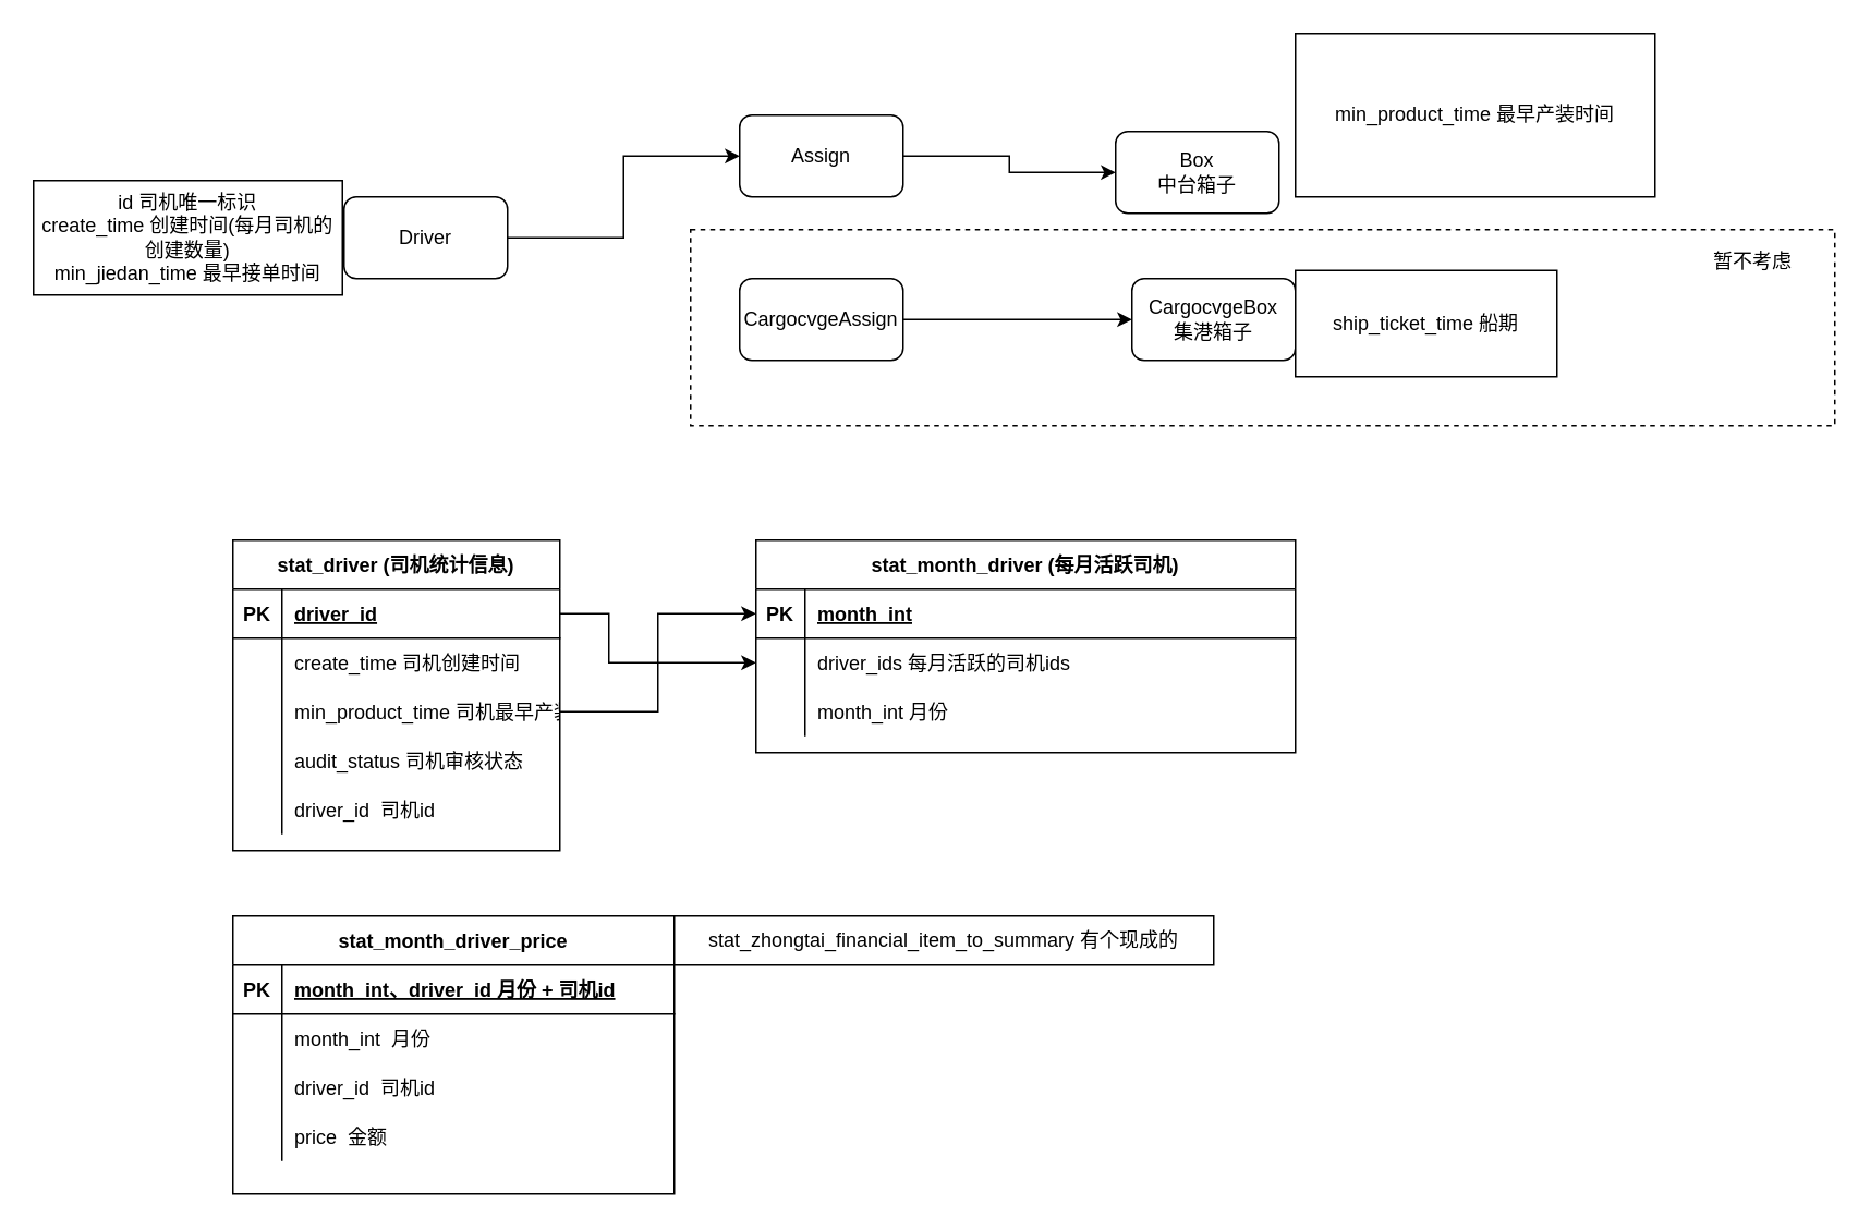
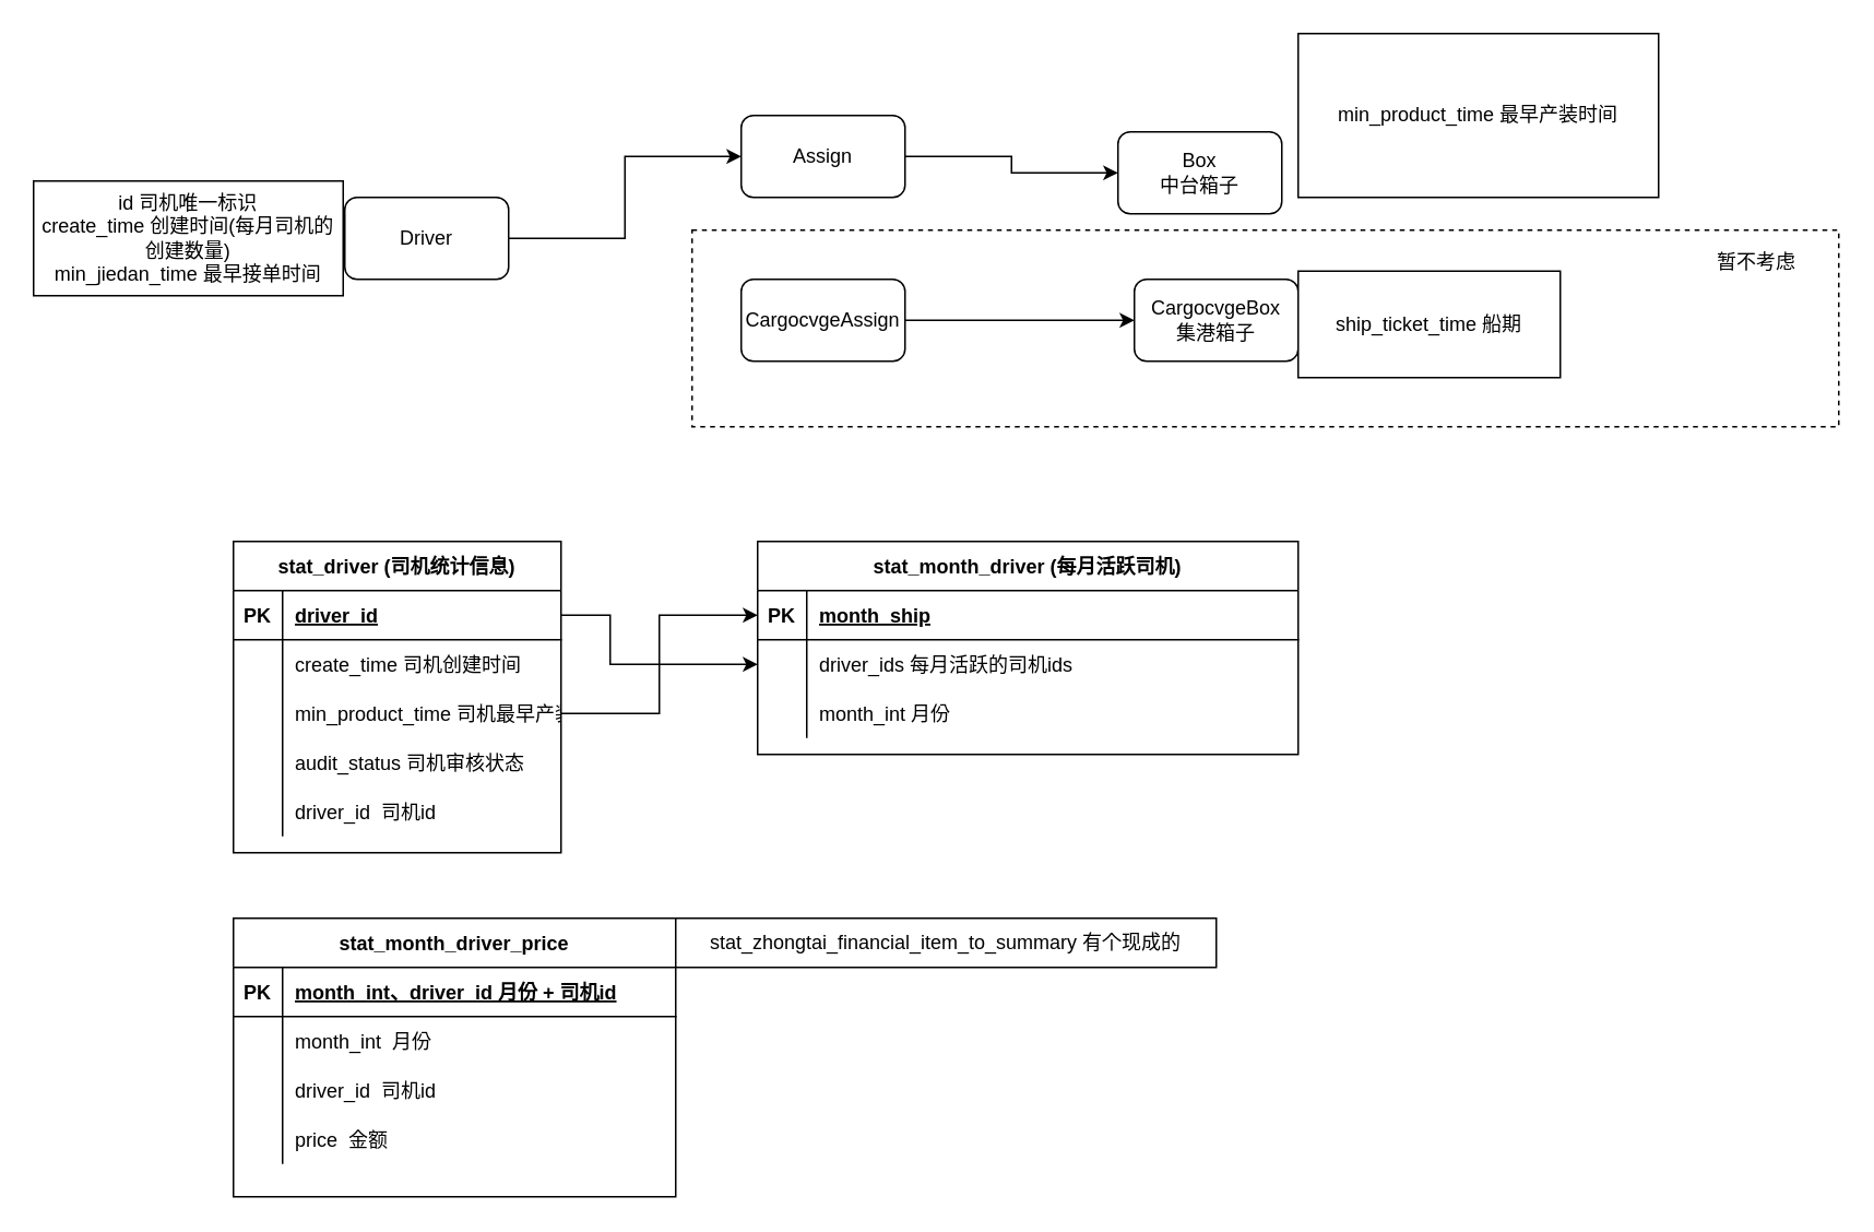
  <mxCell id="0" />
  <mxCell id="1" parent="0" />
  <mxCell id="2" value="" style="rounded=0;whiteSpace=wrap;html=1;fillColor=none;dashed=1;" vertex="1" parent="1"><mxGeometry x="422" y="140" width="700" height="120" as="geometry" /></mxCell>
  <mxCell id="3" style="edgeStyle=orthogonalEdgeStyle;rounded=0;orthogonalLoop=1;jettySize=auto;html=1;exitX=1;exitY=0.5;exitDx=0;exitDy=0;" edge="1" parent="1" source="4" target="7"><mxGeometry relative="1" as="geometry" /></mxCell>
  <mxCell id="4" value="Driver" style="rounded=1;whiteSpace=wrap;html=1;" vertex="1" parent="1"><mxGeometry x="210" y="120" width="100" height="50" as="geometry" /></mxCell>
  <mxCell id="5" value="Box&lt;br&gt;中台箱子" style="rounded=1;whiteSpace=wrap;html=1;" vertex="1" parent="1"><mxGeometry x="682" y="80" width="100" height="50" as="geometry" /></mxCell>
  <mxCell id="6" style="edgeStyle=orthogonalEdgeStyle;rounded=0;orthogonalLoop=1;jettySize=auto;html=1;exitX=1;exitY=0.5;exitDx=0;exitDy=0;entryX=0;entryY=0.5;entryDx=0;entryDy=0;" edge="1" parent="1" source="7" target="5"><mxGeometry relative="1" as="geometry" /></mxCell>
  <mxCell id="7" value="Assign" style="rounded=1;whiteSpace=wrap;html=1;" vertex="1" parent="1"><mxGeometry x="452" y="70" width="100" height="50" as="geometry" /></mxCell>
  <mxCell id="8" style="edgeStyle=orthogonalEdgeStyle;rounded=0;orthogonalLoop=1;jettySize=auto;html=1;exitX=1;exitY=0.5;exitDx=0;exitDy=0;entryX=0;entryY=0.5;entryDx=0;entryDy=0;" edge="1" parent="1" source="9" target="10"><mxGeometry relative="1" as="geometry" /></mxCell>
  <mxCell id="9" value="CargocvgeAssign" style="rounded=1;whiteSpace=wrap;html=1;" vertex="1" parent="1"><mxGeometry x="452" y="170" width="100" height="50" as="geometry" /></mxCell>
  <mxCell id="10" value="CargocvgeBox&lt;br&gt;集港箱子" style="rounded=1;whiteSpace=wrap;html=1;" vertex="1" parent="1"><mxGeometry x="692" y="170" width="100" height="50" as="geometry" /></mxCell>
  <mxCell id="11" value="id 司机唯一标识&lt;br&gt;create_time 创建时间(每月司机的创建数量)&lt;br&gt;min_jiedan_time 最早接单时间" style="rounded=0;whiteSpace=wrap;html=1;" vertex="1" parent="1"><mxGeometry x="20" y="110" width="189" height="70" as="geometry" /></mxCell>
  <mxCell id="12" value="min_product_time 最早产装时间" style="rounded=0;whiteSpace=wrap;html=1;" vertex="1" parent="1"><mxGeometry x="792" y="20" width="220" height="100" as="geometry" /></mxCell>
  <mxCell id="13" value="ship_ticket_time 船期" style="rounded=0;whiteSpace=wrap;html=1;" vertex="1" parent="1"><mxGeometry x="792" y="165" width="160" height="65" as="geometry" /></mxCell>
  <mxCell id="14" value="stat_driver (司机统计信息)" style="shape=table;startSize=30;container=1;collapsible=1;childLayout=tableLayout;fixedRows=1;rowLines=0;fontStyle=1;align=center;resizeLast=1;" vertex="1" parent="1"><mxGeometry x="142" y="330" width="200" height="190" as="geometry" /></mxCell>
  <mxCell id="15" value="" style="shape=partialRectangle;collapsible=0;dropTarget=0;pointerEvents=0;fillColor=none;top=0;left=0;bottom=1;right=0;points=[[0,0.5],[1,0.5]];portConstraint=eastwest;" vertex="1" parent="14"><mxGeometry y="30" width="200" height="30" as="geometry" /></mxCell>
  <mxCell id="16" value="PK" style="shape=partialRectangle;connectable=0;fillColor=none;top=0;left=0;bottom=0;right=0;fontStyle=1;overflow=hidden;" vertex="1" parent="15"><mxGeometry width="30" height="30" as="geometry" /></mxCell>
  <mxCell id="17" value="driver_id" style="shape=partialRectangle;connectable=0;fillColor=none;top=0;left=0;bottom=0;right=0;align=left;spacingLeft=6;fontStyle=5;overflow=hidden;" vertex="1" parent="15"><mxGeometry x="30" width="170" height="30" as="geometry" /></mxCell>
  <mxCell id="18" value="" style="shape=partialRectangle;collapsible=0;dropTarget=0;pointerEvents=0;fillColor=none;top=0;left=0;bottom=0;right=0;points=[[0,0.5],[1,0.5]];portConstraint=eastwest;" vertex="1" parent="14"><mxGeometry y="60" width="200" height="30" as="geometry" /></mxCell>
  <mxCell id="19" value="" style="shape=partialRectangle;connectable=0;fillColor=none;top=0;left=0;bottom=0;right=0;editable=1;overflow=hidden;" vertex="1" parent="18"><mxGeometry width="30" height="30" as="geometry" /></mxCell>
  <mxCell id="20" value="create_time 司机创建时间" style="shape=partialRectangle;connectable=0;fillColor=none;top=0;left=0;bottom=0;right=0;align=left;spacingLeft=6;overflow=hidden;" vertex="1" parent="18"><mxGeometry x="30" width="170" height="30" as="geometry" /></mxCell>
  <mxCell id="21" value="" style="shape=partialRectangle;collapsible=0;dropTarget=0;pointerEvents=0;fillColor=none;top=0;left=0;bottom=0;right=0;points=[[0,0.5],[1,0.5]];portConstraint=eastwest;" vertex="1" parent="14"><mxGeometry y="90" width="200" height="30" as="geometry" /></mxCell>
  <mxCell id="22" value="" style="shape=partialRectangle;connectable=0;fillColor=none;top=0;left=0;bottom=0;right=0;editable=1;overflow=hidden;" vertex="1" parent="21"><mxGeometry width="30" height="30" as="geometry" /></mxCell>
  <mxCell id="23" value="min_product_time 司机最早产装时间" style="shape=partialRectangle;connectable=0;fillColor=none;top=0;left=0;bottom=0;right=0;align=left;spacingLeft=6;overflow=hidden;" vertex="1" parent="21"><mxGeometry x="30" width="170" height="30" as="geometry" /></mxCell>
  <mxCell id="24" value="" style="shape=partialRectangle;collapsible=0;dropTarget=0;pointerEvents=0;fillColor=none;top=0;left=0;bottom=0;right=0;points=[[0,0.5],[1,0.5]];portConstraint=eastwest;" vertex="1" parent="14"><mxGeometry y="120" width="200" height="30" as="geometry" /></mxCell>
  <mxCell id="25" value="" style="shape=partialRectangle;connectable=0;fillColor=none;top=0;left=0;bottom=0;right=0;editable=1;overflow=hidden;" vertex="1" parent="24"><mxGeometry width="30" height="30" as="geometry" /></mxCell>
  <mxCell id="26" value="audit_status 司机审核状态" style="shape=partialRectangle;connectable=0;fillColor=none;top=0;left=0;bottom=0;right=0;align=left;spacingLeft=6;overflow=hidden;" vertex="1" parent="24"><mxGeometry x="30" width="170" height="30" as="geometry" /></mxCell>
  <mxCell id="27" style="shape=partialRectangle;collapsible=0;dropTarget=0;pointerEvents=0;fillColor=none;top=0;left=0;bottom=0;right=0;points=[[0,0.5],[1,0.5]];portConstraint=eastwest;" vertex="1" parent="14"><mxGeometry y="150" width="200" height="30" as="geometry" /></mxCell>
  <mxCell id="28" style="shape=partialRectangle;connectable=0;fillColor=none;top=0;left=0;bottom=0;right=0;editable=1;overflow=hidden;" vertex="1" parent="27"><mxGeometry width="30" height="30" as="geometry" /></mxCell>
  <mxCell id="29" value="driver_id  司机id" style="shape=partialRectangle;connectable=0;fillColor=none;top=0;left=0;bottom=0;right=0;align=left;spacingLeft=6;overflow=hidden;" vertex="1" parent="27"><mxGeometry x="30" width="170" height="30" as="geometry" /></mxCell>
  <mxCell id="30" value="stat_month_driver (每月活跃司机)" style="shape=table;startSize=30;container=1;collapsible=1;childLayout=tableLayout;fixedRows=1;rowLines=0;fontStyle=1;align=center;resizeLast=1;" vertex="1" parent="1"><mxGeometry x="462" y="330" width="330" height="130" as="geometry" /></mxCell>
  <mxCell id="31" value="" style="shape=partialRectangle;collapsible=0;dropTarget=0;pointerEvents=0;fillColor=none;top=0;left=0;bottom=1;right=0;points=[[0,0.5],[1,0.5]];portConstraint=eastwest;" vertex="1" parent="30"><mxGeometry y="30" width="330" height="30" as="geometry" /></mxCell>
  <mxCell id="32" value="PK" style="shape=partialRectangle;connectable=0;fillColor=none;top=0;left=0;bottom=0;right=0;fontStyle=1;overflow=hidden;" vertex="1" parent="31"><mxGeometry width="30" height="30" as="geometry" /></mxCell>
- <mxCell id="33" value="month_int" style="shape=partialRectangle;connectable=0;fillColor=none;top=0;left=0;bottom=0;right=0;align=left;spacingLeft=6;fontStyle=5;overflow=hidden;" vertex="1" parent="31"><mxGeometry x="30" width="300" height="30" as="geometry" /></mxCell>
+ <mxCell id="33" value="month_ship" style="shape=partialRectangle;connectable=0;fillColor=none;top=0;left=0;bottom=0;right=0;align=left;spacingLeft=6;fontStyle=5;overflow=hidden;" vertex="1" parent="31"><mxGeometry x="30" width="300" height="30" as="geometry" /></mxCell>
  <mxCell id="34" value="" style="shape=partialRectangle;collapsible=0;dropTarget=0;pointerEvents=0;fillColor=none;top=0;left=0;bottom=0;right=0;points=[[0,0.5],[1,0.5]];portConstraint=eastwest;" vertex="1" parent="30"><mxGeometry y="60" width="330" height="30" as="geometry" /></mxCell>
  <mxCell id="35" value="" style="shape=partialRectangle;connectable=0;fillColor=none;top=0;left=0;bottom=0;right=0;editable=1;overflow=hidden;" vertex="1" parent="34"><mxGeometry width="30" height="30" as="geometry" /></mxCell>
  <mxCell id="36" value="driver_ids 每月活跃的司机ids" style="shape=partialRectangle;connectable=0;fillColor=none;top=0;left=0;bottom=0;right=0;align=left;spacingLeft=6;overflow=hidden;" vertex="1" parent="34"><mxGeometry x="30" width="300" height="30" as="geometry" /></mxCell>
  <mxCell id="37" style="shape=partialRectangle;collapsible=0;dropTarget=0;pointerEvents=0;fillColor=none;top=0;left=0;bottom=0;right=0;points=[[0,0.5],[1,0.5]];portConstraint=eastwest;" vertex="1" parent="30"><mxGeometry y="90" width="330" height="30" as="geometry" /></mxCell>
  <mxCell id="38" style="shape=partialRectangle;connectable=0;fillColor=none;top=0;left=0;bottom=0;right=0;editable=1;overflow=hidden;" vertex="1" parent="37"><mxGeometry width="30" height="30" as="geometry" /></mxCell>
  <mxCell id="39" value="month_int 月份" style="shape=partialRectangle;connectable=0;fillColor=none;top=0;left=0;bottom=0;right=0;align=left;spacingLeft=6;overflow=hidden;" vertex="1" parent="37"><mxGeometry x="30" width="300" height="30" as="geometry" /></mxCell>
  <mxCell id="40" style="edgeStyle=orthogonalEdgeStyle;rounded=0;orthogonalLoop=1;jettySize=auto;html=1;exitX=1;exitY=0.5;exitDx=0;exitDy=0;entryX=0;entryY=0.5;entryDx=0;entryDy=0;" edge="1" parent="1" source="21" target="31"><mxGeometry relative="1" as="geometry" /></mxCell>
  <mxCell id="41" style="edgeStyle=orthogonalEdgeStyle;rounded=0;orthogonalLoop=1;jettySize=auto;html=1;exitX=1;exitY=0.5;exitDx=0;exitDy=0;entryX=0;entryY=0.5;entryDx=0;entryDy=0;" edge="1" parent="1" source="15" target="34"><mxGeometry relative="1" as="geometry"><Array as="points"><mxPoint x="372" y="375" /><mxPoint x="372" y="405" /></Array></mxGeometry></mxCell>
  <mxCell id="42" value="stat_month_driver_price" style="shape=table;startSize=30;container=1;collapsible=1;childLayout=tableLayout;fixedRows=1;rowLines=0;fontStyle=1;align=center;resizeLast=1;" vertex="1" parent="1"><mxGeometry x="142" y="560" width="270" height="170" as="geometry" /></mxCell>
  <mxCell id="43" value="" style="shape=partialRectangle;collapsible=0;dropTarget=0;pointerEvents=0;fillColor=none;top=0;left=0;bottom=1;right=0;points=[[0,0.5],[1,0.5]];portConstraint=eastwest;" vertex="1" parent="42"><mxGeometry y="30" width="270" height="30" as="geometry" /></mxCell>
  <mxCell id="44" value="PK" style="shape=partialRectangle;connectable=0;fillColor=none;top=0;left=0;bottom=0;right=0;fontStyle=1;overflow=hidden;" vertex="1" parent="43"><mxGeometry width="30" height="30" as="geometry" /></mxCell>
  <mxCell id="45" value="month_int、driver_id 月份 + 司机id" style="shape=partialRectangle;connectable=0;fillColor=none;top=0;left=0;bottom=0;right=0;align=left;spacingLeft=6;fontStyle=5;overflow=hidden;" vertex="1" parent="43"><mxGeometry x="30" width="240" height="30" as="geometry" /></mxCell>
  <mxCell id="46" value="" style="shape=partialRectangle;collapsible=0;dropTarget=0;pointerEvents=0;fillColor=none;top=0;left=0;bottom=0;right=0;points=[[0,0.5],[1,0.5]];portConstraint=eastwest;" vertex="1" parent="42"><mxGeometry y="60" width="270" height="30" as="geometry" /></mxCell>
  <mxCell id="47" value="" style="shape=partialRectangle;connectable=0;fillColor=none;top=0;left=0;bottom=0;right=0;editable=1;overflow=hidden;" vertex="1" parent="46"><mxGeometry width="30" height="30" as="geometry" /></mxCell>
  <mxCell id="48" value="month_int  月份" style="shape=partialRectangle;connectable=0;fillColor=none;top=0;left=0;bottom=0;right=0;align=left;spacingLeft=6;overflow=hidden;" vertex="1" parent="46"><mxGeometry x="30" width="240" height="30" as="geometry" /></mxCell>
  <mxCell id="49" value="" style="shape=partialRectangle;collapsible=0;dropTarget=0;pointerEvents=0;fillColor=none;top=0;left=0;bottom=0;right=0;points=[[0,0.5],[1,0.5]];portConstraint=eastwest;" vertex="1" parent="42"><mxGeometry y="90" width="270" height="30" as="geometry" /></mxCell>
  <mxCell id="50" value="" style="shape=partialRectangle;connectable=0;fillColor=none;top=0;left=0;bottom=0;right=0;editable=1;overflow=hidden;" vertex="1" parent="49"><mxGeometry width="30" height="30" as="geometry" /></mxCell>
  <mxCell id="51" value="driver_id  司机id" style="shape=partialRectangle;connectable=0;fillColor=none;top=0;left=0;bottom=0;right=0;align=left;spacingLeft=6;overflow=hidden;" vertex="1" parent="49"><mxGeometry x="30" width="240" height="30" as="geometry" /></mxCell>
  <mxCell id="52" value="" style="shape=partialRectangle;collapsible=0;dropTarget=0;pointerEvents=0;fillColor=none;top=0;left=0;bottom=0;right=0;points=[[0,0.5],[1,0.5]];portConstraint=eastwest;" vertex="1" parent="42"><mxGeometry y="120" width="270" height="30" as="geometry" /></mxCell>
  <mxCell id="53" value="" style="shape=partialRectangle;connectable=0;fillColor=none;top=0;left=0;bottom=0;right=0;editable=1;overflow=hidden;" vertex="1" parent="52"><mxGeometry width="30" height="30" as="geometry" /></mxCell>
  <mxCell id="54" value="price  金额" style="shape=partialRectangle;connectable=0;fillColor=none;top=0;left=0;bottom=0;right=0;align=left;spacingLeft=6;overflow=hidden;" vertex="1" parent="52"><mxGeometry x="30" width="240" height="30" as="geometry" /></mxCell>
  <mxCell id="55" value="stat_zhongtai_financial_item_to_summary 有个现成的" style="rounded=0;whiteSpace=wrap;html=1;" vertex="1" parent="1"><mxGeometry x="412" y="560" width="330" height="30" as="geometry" /></mxCell>
  <mxCell id="56" value="暂不考虑" style="text;html=1;strokeColor=none;fillColor=none;align=center;verticalAlign=middle;whiteSpace=wrap;rounded=0;dashed=1;" vertex="1" parent="1"><mxGeometry x="1032" y="155" width="80" height="10" as="geometry" /></mxCell>
